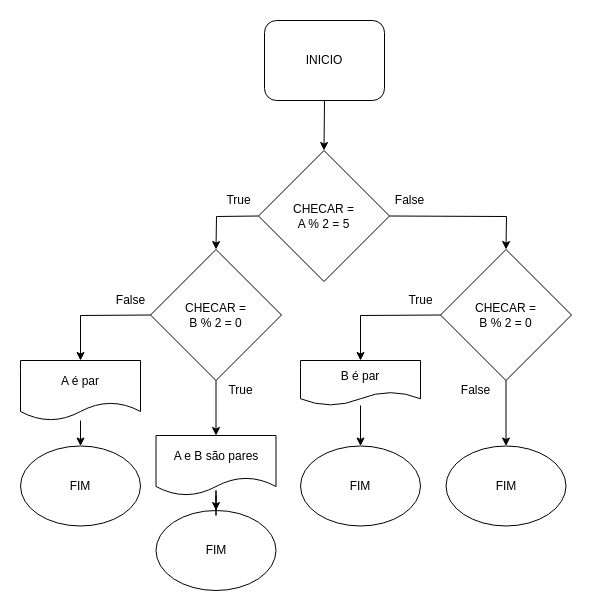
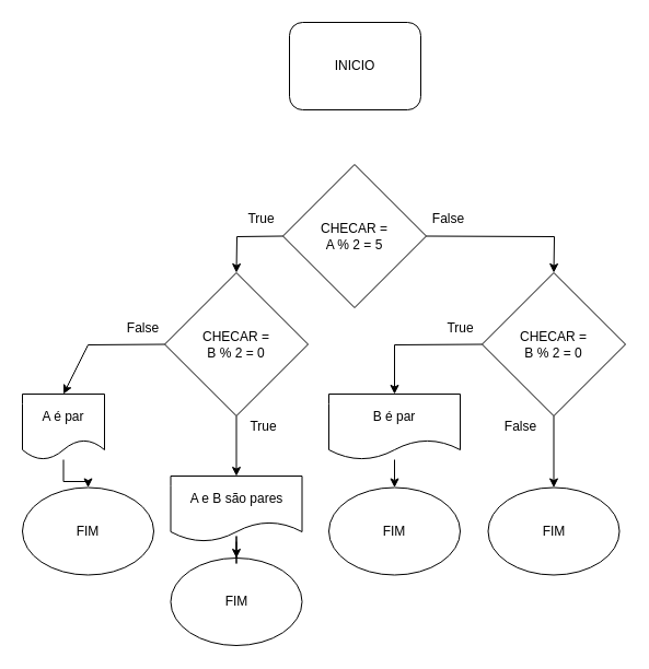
  <mxCell id="0" />
  <mxCell id="1" parent="0" />
  <mxCell id="2" value="INICIO" style="whiteSpace=wrap;html=1;rounded=1;" parent="1" vertex="1"><mxGeometry x="264" y="20" width="120" height="80" as="geometry" /></mxCell>
- <mxCell id="3" value="" style="endArrow=classic;html=1;rounded=0;exitX=0.5;exitY=1;exitDx=0;exitDy=0;entryX=0.5;entryY=0;entryDx=0;entryDy=0;" parent="1" source="2" target="5" edge="1"><mxGeometry width="50" height="50" relative="1" as="geometry"><mxPoint x="290" y="140" as="sourcePoint" /><mxPoint x="324" y="50" as="targetPoint" /></mxGeometry></mxCell>
  <mxCell id="4" value="FIM" style="ellipse;whiteSpace=wrap;html=1;" parent="1" vertex="1"><mxGeometry x="155.5" y="510" width="120" height="80" as="geometry" /></mxCell>
  <mxCell id="5" value="CHECAR = &lt;br&gt;A % 2 = 5" style="rhombus;whiteSpace=wrap;html=1;" parent="1" vertex="1"><mxGeometry x="258" y="150" width="131" height="131" as="geometry" /></mxCell>
  <mxCell id="6" value="" style="endArrow=classic;html=1;rounded=0;exitX=0;exitY=0.5;exitDx=0;exitDy=0;entryX=0.5;entryY=0;entryDx=0;entryDy=0;" parent="1" source="5" target="14" edge="1"><mxGeometry width="50" height="50" relative="1" as="geometry"><mxPoint x="324" y="281" as="sourcePoint" /><mxPoint x="140" y="250" as="targetPoint" /><Array as="points"><mxPoint x="216" y="216" /></Array></mxGeometry></mxCell>
  <mxCell id="7" value="True" style="text;html=1;align=center;verticalAlign=middle;resizable=0;points=[];autosize=1;strokeColor=none;fillColor=none;" parent="1" vertex="1"><mxGeometry x="218" y="190" width="40" height="20" as="geometry" /></mxCell>
  <mxCell id="8" value="False" style="text;html=1;align=center;verticalAlign=middle;resizable=0;points=[];autosize=1;strokeColor=none;fillColor=none;" parent="1" vertex="1"><mxGeometry x="389" y="190" width="40" height="20" as="geometry" /></mxCell>
  <mxCell id="9" value="CHECAR = &lt;br&gt;B % 2 = 0" style="rhombus;whiteSpace=wrap;html=1;" parent="1" vertex="1"><mxGeometry x="440" y="249" width="131" height="131" as="geometry" /></mxCell>
  <mxCell id="10" value="" style="endArrow=classic;html=1;rounded=0;entryX=0.5;entryY=0;entryDx=0;entryDy=0;exitX=1;exitY=0.5;exitDx=0;exitDy=0;" parent="1" source="5" target="9" edge="1"><mxGeometry width="50" height="50" relative="1" as="geometry"><mxPoint x="290" y="430" as="sourcePoint" /><mxPoint x="340" y="380" as="targetPoint" /><Array as="points"><mxPoint x="506" y="216" /></Array></mxGeometry></mxCell>
  <mxCell id="11" value="True" style="text;html=1;align=center;verticalAlign=middle;resizable=0;points=[];autosize=1;strokeColor=none;fillColor=none;" parent="1" vertex="1"><mxGeometry x="220" y="380" width="40" height="20" as="geometry" /></mxCell>
  <mxCell id="12" value="False" style="text;html=1;align=center;verticalAlign=middle;resizable=0;points=[];autosize=1;strokeColor=none;fillColor=none;" parent="1" vertex="1"><mxGeometry x="455" y="380" width="40" height="20" as="geometry" /></mxCell>
  <mxCell id="13" value="" style="endArrow=classic;html=1;rounded=0;exitX=0.5;exitY=1;exitDx=0;exitDy=0;entryX=0.5;entryY=0;entryDx=0;entryDy=0;" parent="1" source="14" target="21" edge="1"><mxGeometry width="50" height="50" relative="1" as="geometry"><mxPoint x="340" y="650" as="sourcePoint" /><mxPoint x="190" y="520" as="targetPoint" /><Array as="points" /></mxGeometry></mxCell>
  <mxCell id="14" value="CHECAR = &lt;br&gt;B % 2 = 0" style="rhombus;whiteSpace=wrap;html=1;" parent="1" vertex="1"><mxGeometry x="150" y="249" width="131" height="131" as="geometry" /></mxCell>
  <mxCell id="15" value="True" style="text;html=1;align=center;verticalAlign=middle;resizable=0;points=[];autosize=1;strokeColor=none;fillColor=none;" parent="1" vertex="1"><mxGeometry x="400" y="290" width="40" height="20" as="geometry" /></mxCell>
  <mxCell id="16" value="" style="endArrow=classic;html=1;rounded=0;exitX=0;exitY=0.5;exitDx=0;exitDy=0;entryX=0.5;entryY=0;entryDx=0;entryDy=0;" parent="1" source="14" target="19" edge="1"><mxGeometry width="50" height="50" relative="1" as="geometry"><mxPoint x="340" y="610" as="sourcePoint" /><mxPoint x="380" y="660" as="targetPoint" /><Array as="points"><mxPoint x="80" y="315" /></Array></mxGeometry></mxCell>
  <mxCell id="17" value="False" style="text;html=1;align=center;verticalAlign=middle;resizable=0;points=[];autosize=1;strokeColor=none;fillColor=none;" parent="1" vertex="1"><mxGeometry x="110" y="290" width="40" height="20" as="geometry" /></mxCell>
  <mxCell id="18" value="" style="edgeStyle=orthogonalEdgeStyle;rounded=0;orthogonalLoop=1;jettySize=auto;html=1;" edge="1" parent="1" source="19" target="22"><mxGeometry relative="1" as="geometry" /></mxCell>
- <mxCell id="19" value="&lt;span&gt;A é par&lt;/span&gt;" style="shape=document;whiteSpace=wrap;html=1;boundedLbl=1;" parent="1" vertex="1"><mxGeometry x="20" y="360" width="120" height="60" as="geometry" /></mxCell>
+ <mxCell id="19" value="&lt;span&gt;A é par&lt;/span&gt;" style="shape=document;whiteSpace=wrap;html=1;boundedLbl=1;" parent="1" vertex="1"><mxGeometry x="20" y="360" width="75" height="60" as="geometry" /></mxCell>
  <mxCell id="20" value="" style="edgeStyle=orthogonalEdgeStyle;rounded=0;orthogonalLoop=1;jettySize=auto;html=1;" edge="1" parent="1" source="21" target="4"><mxGeometry relative="1" as="geometry" /></mxCell>
  <mxCell id="21" value="&lt;span&gt;A e B são pares&lt;/span&gt;" style="shape=document;whiteSpace=wrap;html=1;boundedLbl=1;" parent="1" vertex="1"><mxGeometry x="155.5" y="435" width="120" height="60" as="geometry" /></mxCell>
  <mxCell id="22" value="FIM" style="ellipse;whiteSpace=wrap;html=1;" parent="1" vertex="1"><mxGeometry x="20" y="445.5" width="120" height="80" as="geometry" /></mxCell>
- <mxCell id="23" value="&lt;span&gt;B é par&lt;/span&gt;" style="shape=document;whiteSpace=wrap;html=1;boundedLbl=1;" parent="1" vertex="1"><mxGeometry x="300" y="360" width="120" height="45" as="geometry" /></mxCell>
+ <mxCell id="23" value="&lt;span&gt;B é par&lt;/span&gt;" style="shape=document;whiteSpace=wrap;html=1;boundedLbl=1;" parent="1" vertex="1"><mxGeometry x="300" y="360" width="120" height="60" as="geometry" /></mxCell>
  <mxCell id="24" value="" style="endArrow=classic;html=1;rounded=0;exitX=0;exitY=0.5;exitDx=0;exitDy=0;entryX=0.5;entryY=0;entryDx=0;entryDy=0;" parent="1" source="9" target="23" edge="1"><mxGeometry width="50" height="50" relative="1" as="geometry"><mxPoint x="290" y="450" as="sourcePoint" /><mxPoint x="340" y="400" as="targetPoint" /><Array as="points"><mxPoint x="360" y="315" /></Array></mxGeometry></mxCell>
  <mxCell id="25" value="" style="endArrow=classic;html=1;rounded=0;exitX=0.5;exitY=1;exitDx=0;exitDy=0;entryX=0.5;entryY=0;entryDx=0;entryDy=0;" parent="1" source="9" target="26" edge="1"><mxGeometry width="50" height="50" relative="1" as="geometry"><mxPoint x="361" y="550" as="sourcePoint" /><mxPoint x="506" y="630" as="targetPoint" /></mxGeometry></mxCell>
  <mxCell id="26" value="FIM" style="ellipse;whiteSpace=wrap;html=1;" parent="1" vertex="1"><mxGeometry x="445.5" y="445.5" width="120" height="80" as="geometry" /></mxCell>
  <mxCell id="27" value="FIM" style="ellipse;whiteSpace=wrap;html=1;" parent="1" vertex="1"><mxGeometry x="300" y="445.5" width="120" height="80" as="geometry" /></mxCell>
  <mxCell id="28" value="" style="endArrow=classic;html=1;rounded=0;" parent="1" source="23" target="27" edge="1"><mxGeometry width="50" height="50" relative="1" as="geometry"><mxPoint x="234.5" y="561" as="sourcePoint" /><mxPoint x="234.5" y="650" as="targetPoint" /></mxGeometry></mxCell>
